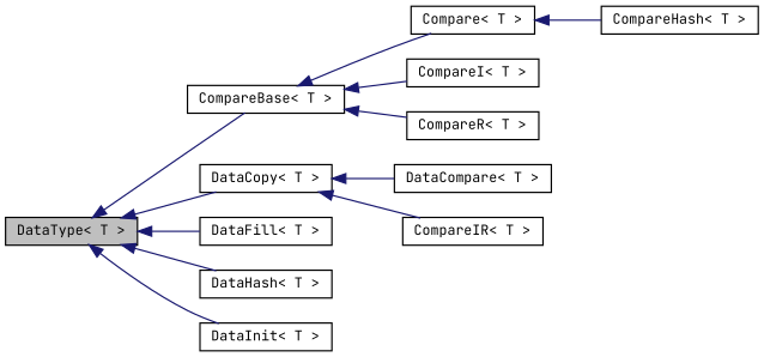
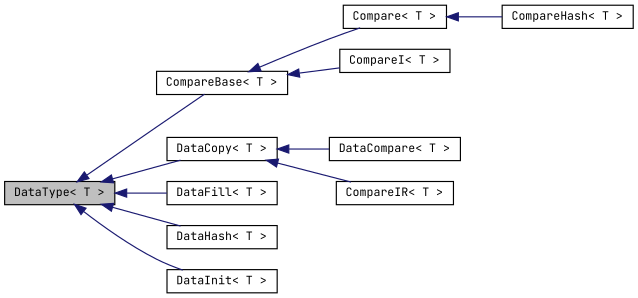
  digraph {
    fontname="JetBrains Mono"
    rankdir=LR
    node [color=black fillcolor=white fontname="JetBrains Mono" fontsize=10 shape=record style=filled]
    edge [color=midnightblue dir=back fontname="JetBrains Mono" fontsize=10 labelfontname=Helvetica labelfontsize=10 style=solid]
    n1 [fillcolor=grey75 fontcolor=black height=0.2 label="DataType\< T \>" width=0.4]
    n2 [height=0.2 label="CompareBase\< T \>" width=0.4]
    n3 [height=0.2 label="DataCopy\< T \>" width=0.4]
    n4 [height=0.2 label="DataFill\< T \>" width=0.4]
    n5 [height=0.2 label="DataHash\< T \>" width=0.4]
    n6 [height=0.2 label="DataInit\< T \>" width=0.4]
    n7 [height=0.2 label="Compare\< T \>" width=0.4]
    n8 [height=0.2 label="CompareI\< T \>" width=0.4]
-   n9 [height=0.2 label="CompareR\< T \>" width=0.4]
    n10 [height=0.2 label="DataCompare\< T \>" width=0.4]
    n11 [height=0.2 label="CompareIR\< T \>" width=0.4]
    n12 [height=0.2 label="CompareHash\< T \>" width=0.4]
    n1 -> n2
    n1 -> n3
    n1 -> n4
    n1 -> n5
    n1 -> n6
    n2 -> n7
    n2 -> n8
-   n2 -> n9
    n3 -> n10
    n3 -> n11
    n7 -> n12
  }
